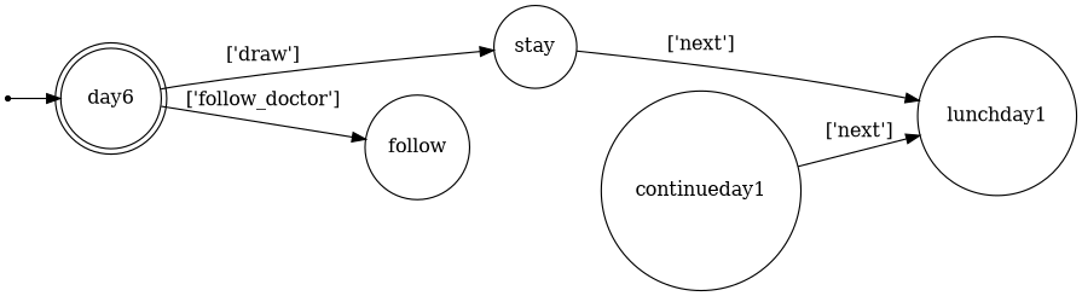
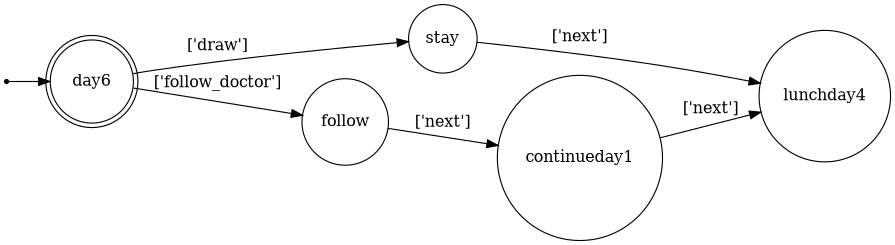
  digraph {
    rankdir=LR
    node [shape=circle]
    n1 [label=day6 shape=doublecircle]
    stay
    follow
-   lunchday1
+   lunchday1 [label=lunchday4]
    continueday1
    qi [shape=point]
    n1 -> stay [label="['draw']"]
    n1 -> follow [label="['follow_doctor']"]
    stay -> lunchday1 [label="['next']"]
+   follow -> continueday1 [label="['next']"]
    continueday1 -> lunchday1 [label="['next']"]
    qi -> n1
  }
